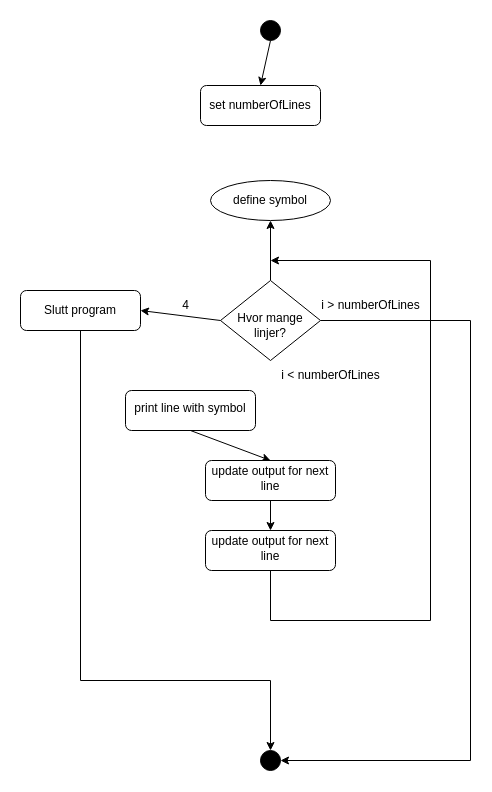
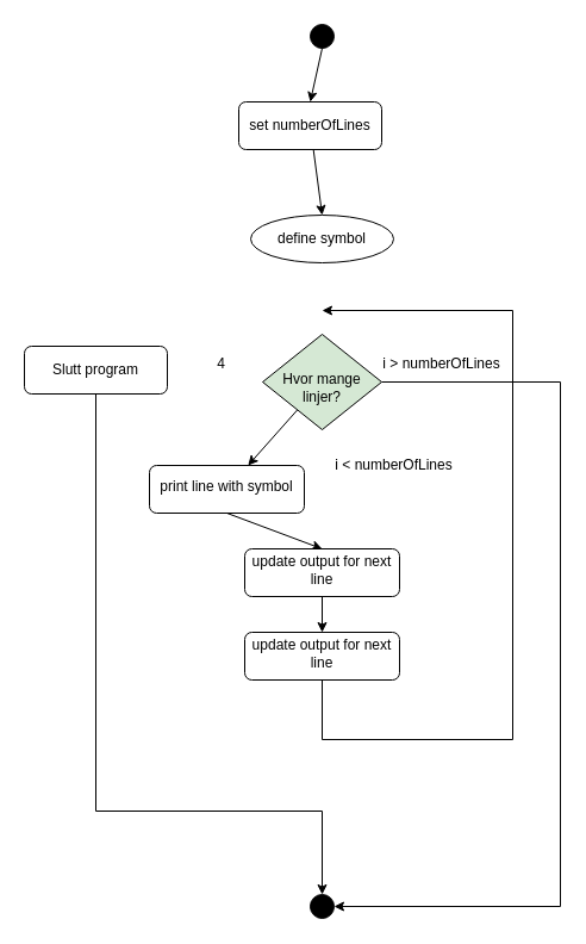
  <mxCell id="0" />
  <mxCell id="1" parent="0" />
+ <mxCell id="2" style="edgeStyle=none;rounded=0;orthogonalLoop=1;jettySize=auto;html=1;entryX=0.5;entryY=0;entryDx=0;entryDy=0;labelBackgroundColor=none;labelBorderColor=none;" edge="1" parent="1" source="3" target="17"><mxGeometry relative="1" as="geometry" /></mxCell>
  <mxCell id="3" value="set numberOfLines" style="rounded=1;whiteSpace=wrap;html=1;fontSize=12;glass=0;strokeWidth=1;shadow=0;" parent="1" vertex="1"><mxGeometry x="200" y="85" width="120" height="40" as="geometry" /></mxCell>
- <mxCell id="4" value="" style="edgeStyle=none;rounded=0;orthogonalLoop=1;jettySize=auto;html=1;labelBackgroundColor=none;labelBorderColor=none;" edge="1" parent="1" source="6" target="17"><mxGeometry relative="1" as="geometry" /></mxCell>
+ <mxCell id="4" value="" style="edgeStyle=none;rounded=0;orthogonalLoop=1;jettySize=auto;html=1;labelBackgroundColor=none;labelBorderColor=none;" edge="1" parent="1" source="6" target="19"><mxGeometry relative="1" as="geometry" /></mxCell>
  <mxCell id="5" value="" style="edgeStyle=none;rounded=0;orthogonalLoop=1;jettySize=auto;html=1;labelBackgroundColor=none;labelBorderColor=none;entryX=1;entryY=0.5;entryDx=0;entryDy=0;" edge="1" parent="1" source="6" target="11"><mxGeometry relative="1" as="geometry"><mxPoint x="450" y="320" as="targetPoint" /><Array as="points"><mxPoint x="470" y="320" /><mxPoint x="470" y="760" /></Array></mxGeometry></mxCell>
- <mxCell id="6" value="&lt;br&gt;Hvor mange linjer?" style="rhombus;whiteSpace=wrap;html=1;shadow=0;fontFamily=Helvetica;fontSize=12;align=center;strokeWidth=1;spacing=6;spacingTop=-4;" parent="1" vertex="1"><mxGeometry x="220" y="280" width="100" height="80" as="geometry" /></mxCell>
+ <mxCell id="6" value="&lt;br&gt;Hvor mange linjer?" style="rhombus;whiteSpace=wrap;html=1;shadow=0;fontFamily=Helvetica;fontSize=12;align=center;strokeWidth=1;spacing=6;spacingTop=-4;fillColor=#d5e8d4;" parent="1" vertex="1"><mxGeometry x="220" y="280" width="100" height="80" as="geometry" /></mxCell>
  <mxCell id="7" value="" style="ellipse;whiteSpace=wrap;html=1;fillColor=#000000;" vertex="1" parent="1"><mxGeometry x="260" y="20" width="20" height="20" as="geometry" /></mxCell>
- <mxCell id="8" value="" style="endArrow=classic;html=1;rounded=0;labelBackgroundColor=none;labelBorderColor=none;exitX=0;exitY=0.5;exitDx=0;exitDy=0;entryX=0;entryY=0.5;entryDx=0;entryDy=0;" edge="1" parent="1" source="6" target="10"><mxGeometry width="50" height="50" relative="1" as="geometry"><mxPoint x="140" y="325" as="sourcePoint" /><mxPoint x="70" y="325" as="targetPoint" /></mxGeometry></mxCell>
  <mxCell id="9" value="4" style="text;html=1;resizable=0;autosize=1;align=center;verticalAlign=middle;points=[];fillColor=none;strokeColor=none;rounded=0;" vertex="1" parent="1"><mxGeometry x="170" y="290" width="30" height="30" as="geometry" /></mxCell>
  <mxCell id="10" value="Slutt program" style="rounded=1;whiteSpace=wrap;html=1;fontSize=12;glass=0;strokeWidth=1;shadow=0;direction=west;" vertex="1" parent="1"><mxGeometry x="20" y="290" width="120" height="40" as="geometry" /></mxCell>
  <mxCell id="11" value="" style="ellipse;whiteSpace=wrap;html=1;fillColor=#000000;" vertex="1" parent="1"><mxGeometry x="260" y="750" width="20" height="20" as="geometry" /></mxCell>
  <mxCell id="12" value="" style="endArrow=classic;html=1;rounded=0;labelBackgroundColor=none;labelBorderColor=none;exitX=0.5;exitY=0;exitDx=0;exitDy=0;entryX=0.5;entryY=0;entryDx=0;entryDy=0;" edge="1" parent="1" source="10" target="11"><mxGeometry width="50" height="50" relative="1" as="geometry"><mxPoint x="180" y="480" as="sourcePoint" /><mxPoint x="30" y="640" as="targetPoint" /><Array as="points"><mxPoint x="80" y="680" /><mxPoint x="270" y="680" /></Array></mxGeometry></mxCell>
  <mxCell id="13" value="" style="endArrow=classic;html=1;rounded=0;labelBackgroundColor=none;labelBorderColor=none;entryX=0.5;entryY=0;entryDx=0;entryDy=0;exitX=0.5;exitY=1;exitDx=0;exitDy=0;" edge="1" parent="1" source="7" target="3"><mxGeometry width="50" height="50" relative="1" as="geometry"><mxPoint x="240" y="90" as="sourcePoint" /><mxPoint x="290" y="40" as="targetPoint" /></mxGeometry></mxCell>
  <mxCell id="14" value="" style="endArrow=classic;html=1;rounded=0;labelBackgroundColor=none;labelBorderColor=none;exitX=0.5;exitY=1;exitDx=0;exitDy=0;" edge="1" parent="1" source="22"><mxGeometry width="50" height="50" relative="1" as="geometry"><mxPoint x="270" y="605" as="sourcePoint" /><mxPoint x="270" y="260" as="targetPoint" /><Array as="points"><mxPoint x="270" y="620" /><mxPoint x="430" y="620" /><mxPoint x="430" y="260" /></Array></mxGeometry></mxCell>
  <mxCell id="15" style="edgeStyle=none;rounded=0;orthogonalLoop=1;jettySize=auto;html=1;exitX=0.5;exitY=0;exitDx=0;exitDy=0;labelBackgroundColor=none;labelBorderColor=none;" edge="1" parent="1" source="11" target="11"><mxGeometry relative="1" as="geometry" /></mxCell>
  <mxCell id="16" style="edgeStyle=none;rounded=0;orthogonalLoop=1;jettySize=auto;html=1;entryX=0.5;entryY=1;entryDx=0;entryDy=0;labelBackgroundColor=none;labelBorderColor=none;" edge="1" parent="1" source="11" target="11"><mxGeometry relative="1" as="geometry" /></mxCell>
  <mxCell id="17" value="define symbol" style="ellipse;whiteSpace=wrap;html=1;fontSize=12;glass=0;strokeWidth=1;shadow=0;" vertex="1" parent="1"><mxGeometry x="210" y="180" width="120" height="40" as="geometry" /></mxCell>
  <mxCell id="18" style="edgeStyle=none;rounded=0;orthogonalLoop=1;jettySize=auto;html=1;entryX=0.5;entryY=0;entryDx=0;entryDy=0;labelBackgroundColor=none;labelBorderColor=none;exitX=0.5;exitY=1;exitDx=0;exitDy=0;" edge="1" parent="1" source="19" target="21"><mxGeometry relative="1" as="geometry" /></mxCell>
  <mxCell id="19" value="print line with symbol" style="rounded=1;whiteSpace=wrap;html=1;shadow=0;strokeWidth=1;spacing=6;spacingTop=-4;" vertex="1" parent="1"><mxGeometry x="125" y="390" width="130" height="40" as="geometry" /></mxCell>
  <mxCell id="20" value="" style="edgeStyle=none;rounded=0;orthogonalLoop=1;jettySize=auto;html=1;labelBackgroundColor=none;labelBorderColor=none;entryX=0.5;entryY=0;entryDx=0;entryDy=0;exitX=0.5;exitY=1;exitDx=0;exitDy=0;" edge="1" parent="1" source="21" target="22"><mxGeometry relative="1" as="geometry" /></mxCell>
  <mxCell id="21" value="update output for next line" style="rounded=1;whiteSpace=wrap;html=1;shadow=0;strokeWidth=1;spacing=6;spacingTop=-4;" vertex="1" parent="1"><mxGeometry x="205" y="460" width="130" height="40" as="geometry" /></mxCell>
  <mxCell id="22" value="update output for next line" style="rounded=1;whiteSpace=wrap;html=1;shadow=0;strokeWidth=1;spacing=6;spacingTop=-4;" vertex="1" parent="1"><mxGeometry x="205" y="530" width="130" height="40" as="geometry" /></mxCell>
- <mxCell id="23" value="i &amp;lt; numberOfLines" style="text;html=1;resizable=0;autosize=1;align=center;verticalAlign=middle;points=[];fillColor=none;strokeColor=none;rounded=0;" vertex="1" parent="1"><mxGeometry x="270" y="360" width="120" height="30" as="geometry" /></mxCell>
+ <mxCell id="23" value="i &amp;lt; numberOfLines" style="text;html=1;resizable=0;autosize=1;align=center;verticalAlign=middle;points=[];fillColor=none;strokeColor=none;rounded=0;" vertex="1" parent="1"><mxGeometry x="270" y="375" width="120" height="30" as="geometry" /></mxCell>
  <mxCell id="24" value="i &amp;gt; numberOfLines" style="text;html=1;resizable=0;autosize=1;align=center;verticalAlign=middle;points=[];fillColor=none;strokeColor=none;rounded=0;" vertex="1" parent="1"><mxGeometry x="310" y="290" width="120" height="30" as="geometry" /></mxCell>
